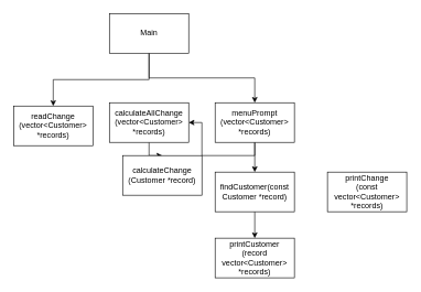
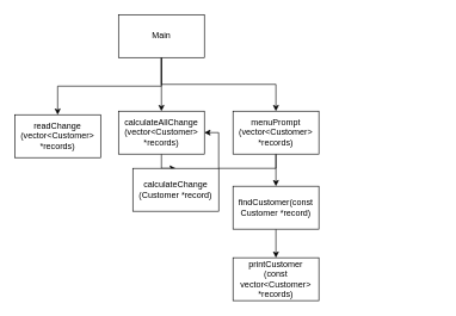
  <mxCell id="0" />
  <mxCell id="1" parent="0" />
  <mxCell id="2" style="edgeStyle=orthogonalEdgeStyle;rounded=0;orthogonalLoop=1;jettySize=auto;html=1;entryX=0.5;entryY=0;entryDx=0;entryDy=0;exitX=0.5;exitY=1;exitDx=0;exitDy=0;" edge="1" parent="1" source="5" target="6"><mxGeometry relative="1" as="geometry" /></mxCell>
+ <mxCell id="3" style="edgeStyle=orthogonalEdgeStyle;rounded=0;orthogonalLoop=1;jettySize=auto;html=1;entryX=0.5;entryY=0;entryDx=0;entryDy=0;" edge="1" parent="1" source="5" target="8"><mxGeometry relative="1" as="geometry" /></mxCell>
  <mxCell id="4" style="edgeStyle=orthogonalEdgeStyle;rounded=0;orthogonalLoop=1;jettySize=auto;html=1;entryX=0.5;entryY=0;entryDx=0;entryDy=0;exitX=0.5;exitY=1;exitDx=0;exitDy=0;" edge="1" parent="1" source="5" target="12"><mxGeometry relative="1" as="geometry" /></mxCell>
  <mxCell id="5" value="Main" style="rounded=0;whiteSpace=wrap;html=1;" vertex="1" parent="1"><mxGeometry x="165" y="20" width="120" height="60" as="geometry" /></mxCell>
  <mxCell id="6" value="readChange&lt;div&gt;(vector&amp;lt;Customer&amp;gt; *records)&lt;/div&gt;" style="rounded=0;whiteSpace=wrap;html=1;" vertex="1" parent="1"><mxGeometry x="20" y="160" width="120" height="60" as="geometry" /></mxCell>
  <mxCell id="7" style="edgeStyle=orthogonalEdgeStyle;rounded=0;orthogonalLoop=1;jettySize=auto;html=1;entryX=0.5;entryY=0;entryDx=0;entryDy=0;" edge="1" parent="1" source="8" target="9"><mxGeometry relative="1" as="geometry" /></mxCell>
  <mxCell id="8" value="calculateAllChange&lt;div&gt;(vector&amp;lt;Customer&amp;gt; *records)&lt;/div&gt;" style="rounded=0;whiteSpace=wrap;html=1;" vertex="1" parent="1"><mxGeometry x="165" y="155" width="120" height="60" as="geometry" /></mxCell>
  <mxCell id="9" value="calculateChange&lt;div&gt;(Customer *record)&lt;/div&gt;" style="rounded=0;whiteSpace=wrap;html=1;" vertex="1" parent="1"><mxGeometry x="185" y="235" width="120" height="60" as="geometry" /></mxCell>
  <mxCell id="10" style="edgeStyle=orthogonalEdgeStyle;rounded=0;orthogonalLoop=1;jettySize=auto;html=1;entryX=0.5;entryY=0;entryDx=0;entryDy=0;" edge="1" parent="1" source="12" target="14"><mxGeometry relative="1" as="geometry" /></mxCell>
  <mxCell id="11" style="edgeStyle=orthogonalEdgeStyle;rounded=0;orthogonalLoop=1;jettySize=auto;html=1;exitX=0.5;exitY=1;exitDx=0;exitDy=0;" edge="1" parent="1" source="12" target="8"><mxGeometry relative="1" as="geometry" /></mxCell>
  <mxCell id="12" value="menuPrompt&lt;div&gt;(vector&amp;lt;Customer&amp;gt;&lt;/div&gt;&lt;div&gt;*records)&lt;/div&gt;" style="rounded=0;whiteSpace=wrap;html=1;" vertex="1" parent="1"><mxGeometry x="325" y="155" width="120" height="60" as="geometry" /></mxCell>
  <mxCell id="13" style="edgeStyle=orthogonalEdgeStyle;rounded=0;orthogonalLoop=1;jettySize=auto;html=1;entryX=0.5;entryY=0;entryDx=0;entryDy=0;" edge="1" parent="1" source="14" target="15"><mxGeometry relative="1" as="geometry" /></mxCell>
  <mxCell id="14" value="findCustomer(const Customer *record)" style="rounded=0;whiteSpace=wrap;html=1;" vertex="1" parent="1"><mxGeometry x="325" y="260" width="120" height="60" as="geometry" /></mxCell>
- <mxCell id="15" value="printCustome&lt;span style=&quot;background-color: transparent; color: light-dark(rgb(0, 0, 0), rgb(255, 255, 255));&quot;&gt;r&lt;/span&gt;&lt;div&gt;&lt;span style=&quot;background-color: transparent; color: light-dark(rgb(0, 0, 0), rgb(255, 255, 255));&quot;&gt;(record vector&amp;lt;Customer&amp;gt; *records)&lt;/span&gt;&lt;/div&gt;" style="rounded=0;whiteSpace=wrap;html=1;" vertex="1" parent="1"><mxGeometry x="325" y="360" width="120" height="60" as="geometry" /></mxCell>
- <mxCell id="16" value="printChange&lt;div&gt;&lt;span style=&quot;background-color: transparent; color: light-dark(rgb(0, 0, 0), rgb(255, 255, 255));&quot;&gt;(const vector&amp;lt;Customer&amp;gt; *records)&lt;/span&gt;&lt;/div&gt;" style="rounded=0;whiteSpace=wrap;html=1;" vertex="1" parent="1"><mxGeometry x="495" y="260" width="120" height="60" as="geometry" /></mxCell>
+ <mxCell id="15" value="printCustome&lt;span style=&quot;background-color: transparent; color: light-dark(rgb(0, 0, 0), rgb(255, 255, 255));&quot;&gt;r&lt;/span&gt;&lt;div&gt;&lt;span style=&quot;background-color: transparent; color: light-dark(rgb(0, 0, 0), rgb(255, 255, 255));&quot;&gt;(const vector&amp;lt;Customer&amp;gt; *records)&lt;/span&gt;&lt;/div&gt;" style="rounded=0;whiteSpace=wrap;html=1;" vertex="1" parent="1"><mxGeometry x="325" y="360" width="120" height="60" as="geometry" /></mxCell>
